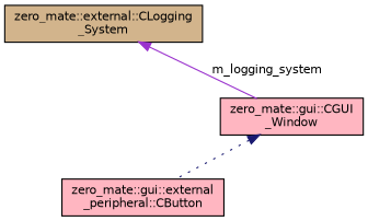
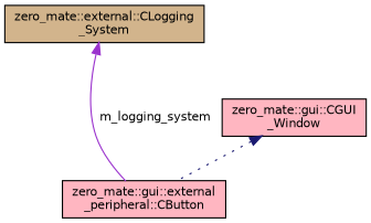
  digraph {
    node [color=black fillcolor=lightpink fontname=Helvetica fontsize=10 shape=record style=filled]
    edge [dir=back fontname=Helvetica fontsize=10 labelfontname=Helvetica labelfontsize=10]
    n1 [fontcolor=black height=0.2 label="zero_mate::gui::external\l_peripheral::CButton" width=0.4]
    n2 [height=0.2 label="zero_mate::gui::CGUI\l_Window" width=0.4]
    n3 [fillcolor=tan height=0.2 label="zero_mate::external::CLogging\l_System" width=0.4]
    n2 -> n1 [color=midnightblue style=dotted]
-   n3 -> n2 [color=darkorchid3 label=" m_logging_system" style=solid]
+   n3 -> n1 [color=darkorchid3 label=" m_logging_system" style=solid]
  }
